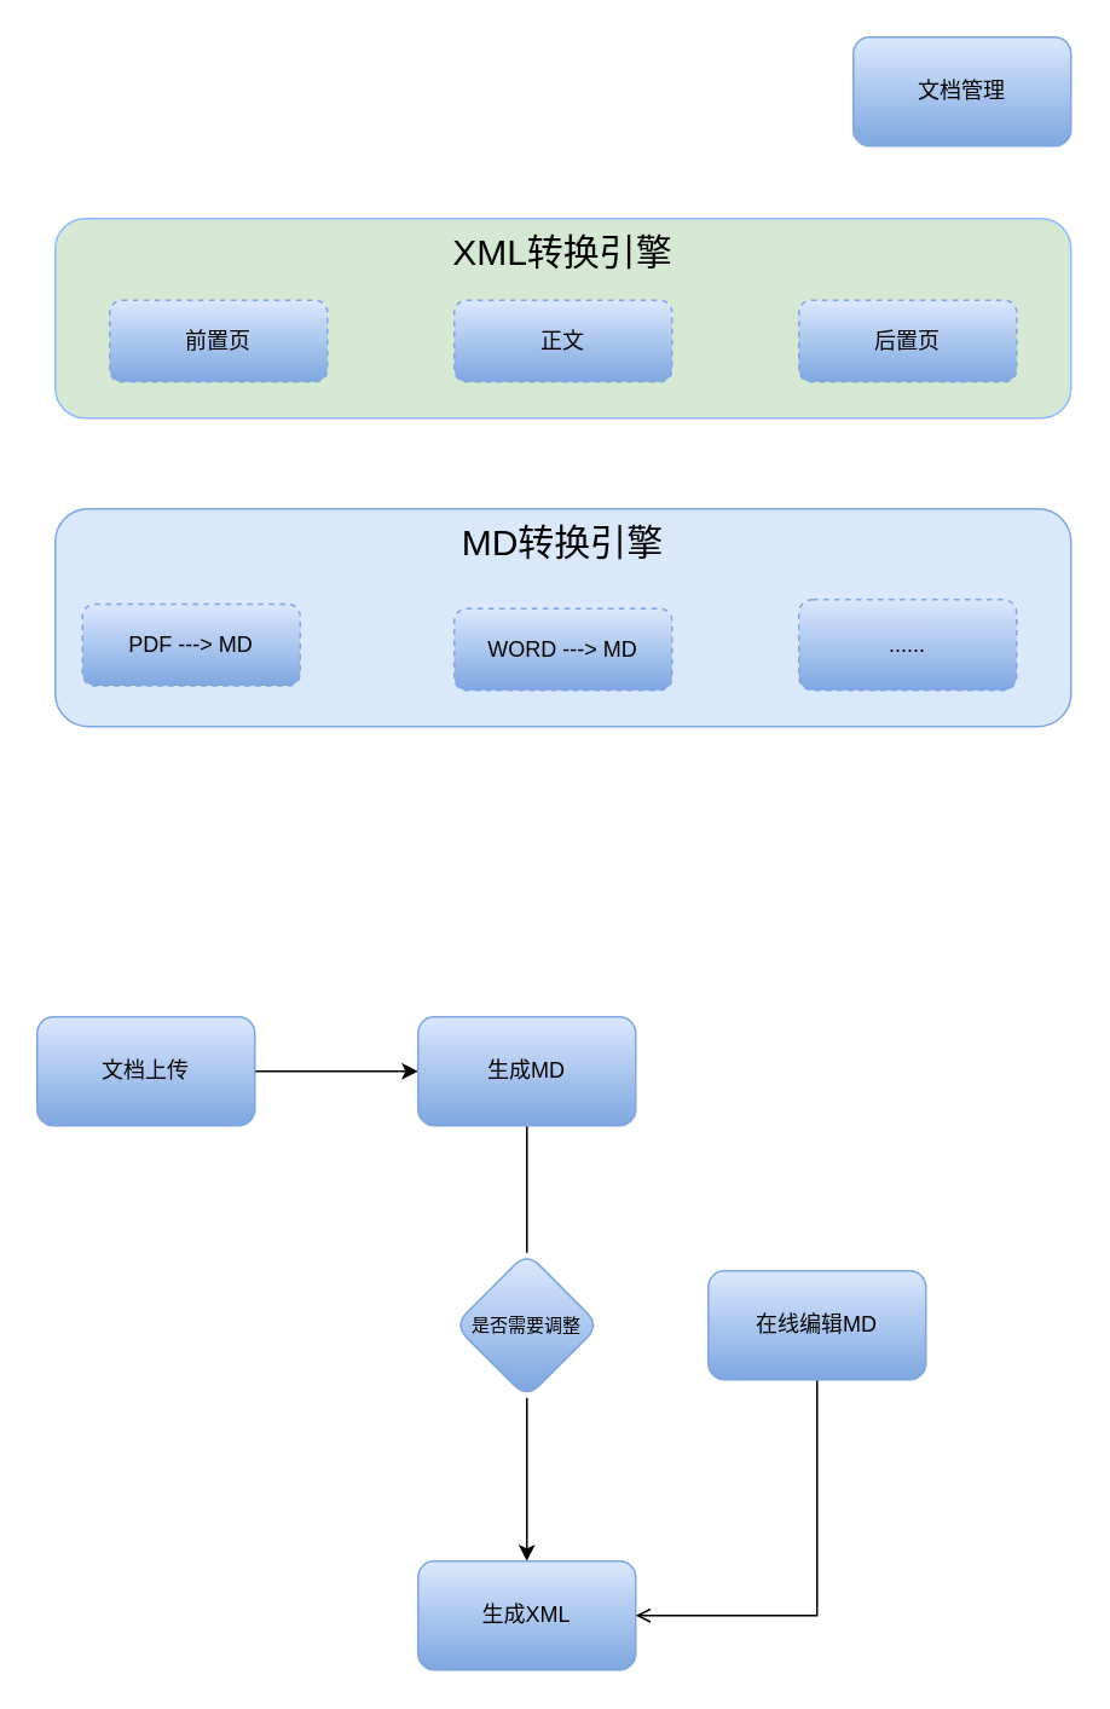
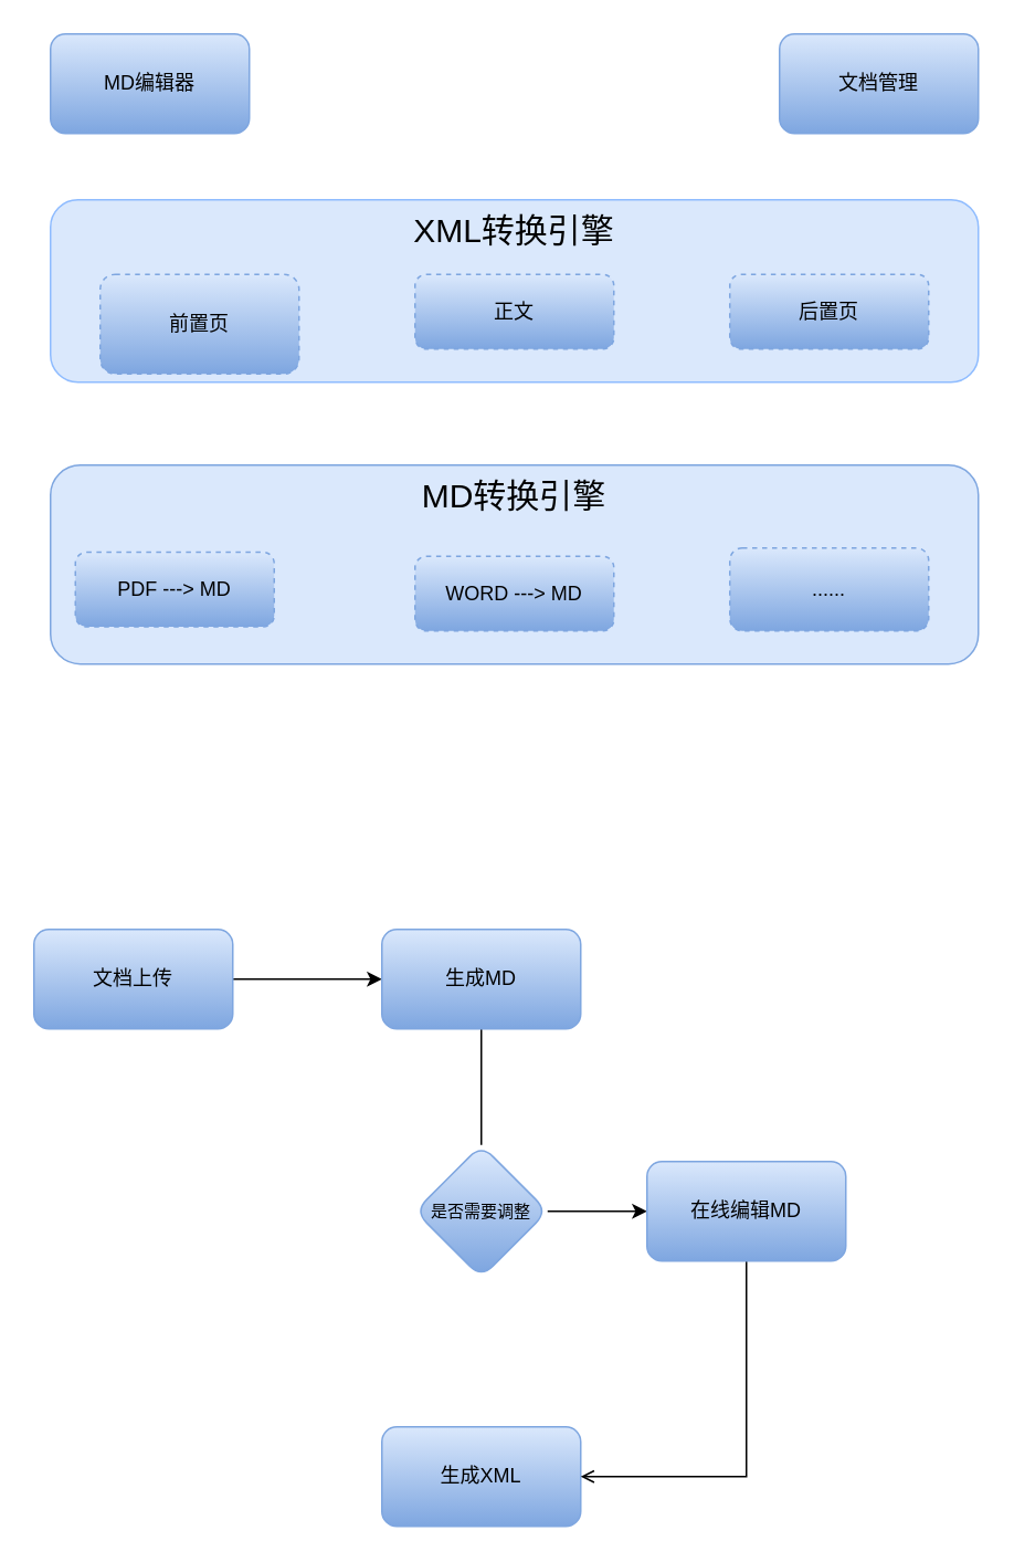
  <mxCell id="0" />
  <mxCell id="1" parent="0" />
+ <mxCell id="2" value="MD编辑器" style="rounded=1;whiteSpace=wrap;html=1;fillColor=#dae8fc;gradientColor=#7ea6e0;strokeColor=#7EA6E0;" vertex="1" parent="1"><mxGeometry x="30" y="20" width="120" height="60" as="geometry" /></mxCell>
  <mxCell id="3" value="MD转换引擎" style="rounded=1;whiteSpace=wrap;html=1;verticalAlign=top;fontSize=20;fillColor=#dae8fc;strokeColor=#7EA6E0;" vertex="1" parent="1"><mxGeometry x="30" y="280" width="560" height="120" as="geometry" /></mxCell>
  <mxCell id="4" value="PDF ---&amp;gt; MD" style="rounded=1;whiteSpace=wrap;html=1;fillColor=#dae8fc;strokeColor=#7EA6E0;gradientColor=#7ea6e0;dashed=1;" vertex="1" parent="1"><mxGeometry x="45" y="332.5" width="120" height="45" as="geometry" /></mxCell>
  <mxCell id="5" value="WORD ---&amp;gt; MD" style="rounded=1;whiteSpace=wrap;html=1;fillColor=#dae8fc;gradientColor=#7ea6e0;strokeColor=#7EA6E0;dashed=1;" vertex="1" parent="1"><mxGeometry x="250" y="335" width="120" height="45" as="geometry" /></mxCell>
  <mxCell id="6" value="......" style="rounded=1;whiteSpace=wrap;html=1;fillColor=#dae8fc;gradientColor=#7ea6e0;strokeColor=#7EA6E0;dashed=1;flipV=0;" vertex="1" parent="1"><mxGeometry x="440" y="330" width="120" height="50" as="geometry" /></mxCell>
  <mxCell id="7" value="文档管理" style="rounded=1;whiteSpace=wrap;html=1;fillColor=#dae8fc;gradientColor=#7ea6e0;strokeColor=#7EA6E0;" vertex="1" parent="1"><mxGeometry x="470" y="20" width="120" height="60" as="geometry" /></mxCell>
- <mxCell id="8" value="XML转换引擎" style="rounded=1;whiteSpace=wrap;html=1;verticalAlign=top;fontSize=20;fillColor=#d5e8d4;strokeColor=#8FBCFF;" vertex="1" parent="1"><mxGeometry x="30" y="120" width="560" height="110" as="geometry" /></mxCell>
- <mxCell id="9" value="前置页" style="rounded=1;whiteSpace=wrap;html=1;fillColor=#dae8fc;strokeColor=#7EA6E0;gradientColor=#7ea6e0;dashed=1;" vertex="1" parent="1"><mxGeometry x="60" y="165" width="120" height="45" as="geometry" /></mxCell>
+ <mxCell id="8" value="XML转换引擎" style="rounded=1;whiteSpace=wrap;html=1;verticalAlign=top;fontSize=20;fillColor=#dae8fc;strokeColor=#8FBCFF;" vertex="1" parent="1"><mxGeometry x="30" y="120" width="560" height="110" as="geometry" /></mxCell>
+ <mxCell id="9" value="前置页" style="rounded=1;whiteSpace=wrap;html=1;fillColor=#dae8fc;strokeColor=#7EA6E0;gradientColor=#7ea6e0;dashed=1;" vertex="1" parent="1"><mxGeometry x="60" y="165" width="120" height="60" as="geometry" /></mxCell>
  <mxCell id="10" value="正文" style="rounded=1;whiteSpace=wrap;html=1;fillColor=#dae8fc;strokeColor=#7EA6E0;gradientColor=#7ea6e0;dashed=1;" vertex="1" parent="1"><mxGeometry x="250" y="165" width="120" height="45" as="geometry" /></mxCell>
  <mxCell id="11" value="后置页" style="rounded=1;whiteSpace=wrap;html=1;fillColor=#dae8fc;strokeColor=#7EA6E0;gradientColor=#7ea6e0;dashed=1;" vertex="1" parent="1"><mxGeometry x="440" y="165" width="120" height="45" as="geometry" /></mxCell>
  <mxCell id="12" value="" style="edgeStyle=orthogonalEdgeStyle;rounded=0;orthogonalLoop=1;jettySize=auto;html=1;" edge="1" parent="1" source="13" target="15"><mxGeometry relative="1" as="geometry" /></mxCell>
  <mxCell id="13" value="文档上传" style="rounded=1;whiteSpace=wrap;html=1;fillColor=#dae8fc;gradientColor=#7ea6e0;strokeColor=#7EA6E0;" vertex="1" parent="1"><mxGeometry x="20" y="560" width="120" height="60" as="geometry" /></mxCell>
  <mxCell id="14" value="" style="edgeStyle=orthogonalEdgeStyle;rounded=0;orthogonalLoop=1;jettySize=auto;html=1;endArrow=none;" edge="1" parent="1" source="15" target="17"><mxGeometry relative="1" as="geometry" /></mxCell>
  <mxCell id="15" value="生成MD" style="rounded=1;whiteSpace=wrap;html=1;fillColor=#dae8fc;gradientColor=#7ea6e0;strokeColor=#7EA6E0;" vertex="1" parent="1"><mxGeometry x="230" y="560" width="120" height="60" as="geometry" /></mxCell>
- <mxCell id="16" value="" style="edgeStyle=orthogonalEdgeStyle;rounded=0;orthogonalLoop=1;jettySize=auto;html=1;" edge="1" parent="1" source="17" target="18"><mxGeometry relative="1" as="geometry" /></mxCell>
+ <mxCell id="16" value="" style="edgeStyle=orthogonalEdgeStyle;rounded=0;orthogonalLoop=1;jettySize=auto;html=1;" edge="1" parent="1" source="17" target="20"><mxGeometry relative="1" as="geometry" /></mxCell>
  <mxCell id="17" value="&lt;font style=&quot;font-size: 10px;&quot;&gt;是否需要调整&lt;/font&gt;" style="rhombus;whiteSpace=wrap;html=1;fillColor=#dae8fc;strokeColor=#7EA6E0;rounded=1;gradientColor=#7ea6e0;" vertex="1" parent="1"><mxGeometry x="250" y="690" width="80" height="80" as="geometry" /></mxCell>
  <mxCell id="18" value="生成XML" style="whiteSpace=wrap;html=1;fillColor=#dae8fc;strokeColor=#7EA6E0;rounded=1;gradientColor=#7ea6e0;" vertex="1" parent="1"><mxGeometry x="230" y="860" width="120" height="60" as="geometry" /></mxCell>
  <mxCell id="19" style="edgeStyle=orthogonalEdgeStyle;rounded=0;orthogonalLoop=1;jettySize=auto;html=1;entryX=1;entryY=0.5;entryDx=0;entryDy=0;endArrow=open;" edge="1" parent="1" source="20" target="18"><mxGeometry relative="1" as="geometry"><Array as="points"><mxPoint x="450" y="890" /></Array></mxGeometry></mxCell>
  <mxCell id="20" value="在线编辑MD" style="whiteSpace=wrap;html=1;fillColor=#dae8fc;strokeColor=#7EA6E0;rounded=1;gradientColor=#7ea6e0;" vertex="1" parent="1"><mxGeometry x="390" y="700" width="120" height="60" as="geometry" /></mxCell>
